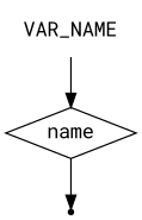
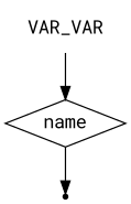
  digraph {
    fontname="Roboto Mono"
    node [fontname="Roboto Mono"]
    edge [fontname="Roboto Mono"]
-   n1 [label=VAR_NAME shape=plaintext]
+   n1 [label=VAR_VAR shape=plaintext]
    n2 [label=name shape=diamond]
    end [shape=point]
    n1 -> n2
    n2 -> end
  }
